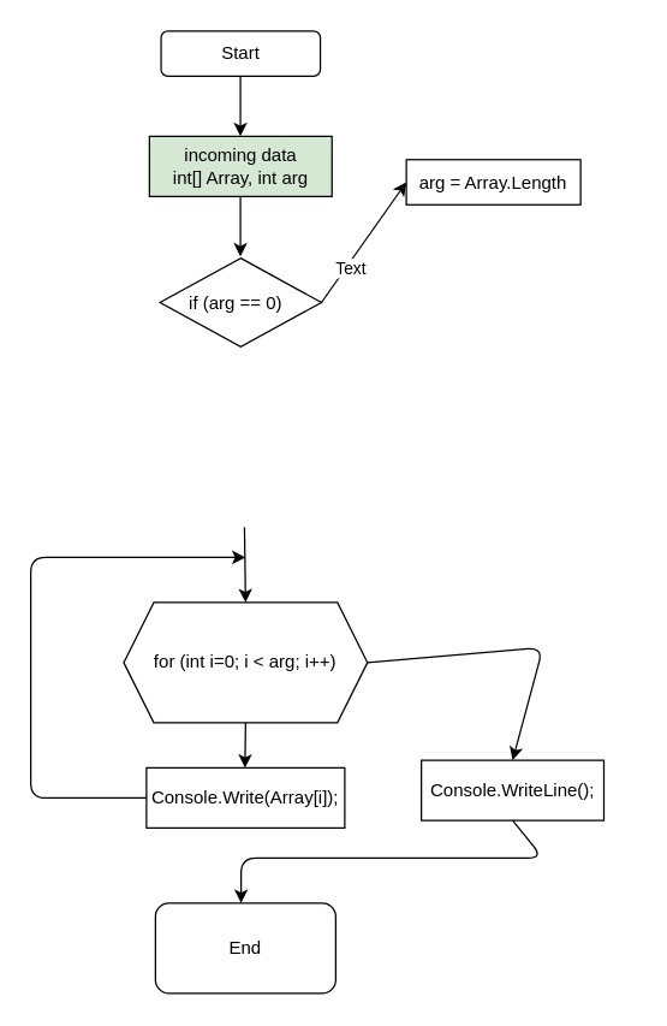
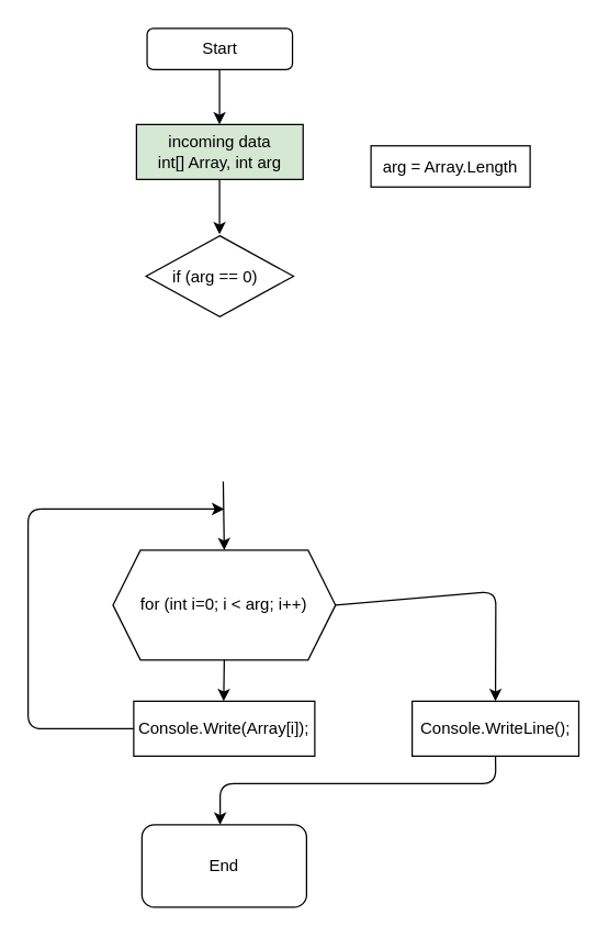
  <mxCell id="0" />
  <mxCell id="1" parent="0" />
  <mxCell id="2" value="Start" style="rounded=1;whiteSpace=wrap;html=1;" parent="1" vertex="1"><mxGeometry x="106.75" y="20" width="106" height="30" as="geometry" /></mxCell>
  <mxCell id="3" value="" style="endArrow=classic;html=1;" parent="1" edge="1"><mxGeometry width="50" height="50" relative="1" as="geometry"><mxPoint x="159.55" y="50" as="sourcePoint" /><mxPoint x="159.55" y="90" as="targetPoint" /></mxGeometry></mxCell>
  <mxCell id="4" value="if (arg == 0)&amp;nbsp;&amp;nbsp;" style="rhombus;whiteSpace=wrap;html=1;" parent="1" vertex="1"><mxGeometry x="106" y="171" width="107.5" height="59" as="geometry" /></mxCell>
  <mxCell id="5" value="" style="endArrow=classic;html=1;exitX=0.5;exitY=1;exitDx=0;exitDy=0;entryX=0.5;entryY=0;entryDx=0;entryDy=0;entryPerimeter=0;" parent="1" target="6" edge="1"><mxGeometry width="50" height="50" relative="1" as="geometry"><mxPoint x="162.25" y="350" as="sourcePoint" /><mxPoint x="163" y="390" as="targetPoint" /></mxGeometry></mxCell>
  <mxCell id="6" value="for (int i=0; i &amp;lt; arg; i++)" style="shape=hexagon;perimeter=hexagonPerimeter2;whiteSpace=wrap;html=1;fixedSize=1;" parent="1" vertex="1"><mxGeometry x="81.88" y="400" width="162.25" height="80" as="geometry" /></mxCell>
  <mxCell id="7" value="" style="endArrow=classic;html=1;exitX=0.5;exitY=1;exitDx=0;exitDy=0;" parent="1" source="6" edge="1"><mxGeometry width="50" height="50" relative="1" as="geometry"><mxPoint x="162.58" y="470" as="sourcePoint" /><mxPoint x="162.58" y="510" as="targetPoint" /></mxGeometry></mxCell>
- <mxCell id="8" value="&lt;span&gt;Console.WriteLine();&lt;/span&gt;" style="rounded=0;whiteSpace=wrap;html=1;" parent="1" vertex="1"><mxGeometry x="280" y="505" width="121.5" height="40" as="geometry" /></mxCell>
+ <mxCell id="8" value="&lt;span&gt;Console.WriteLine();&lt;/span&gt;" style="rounded=0;whiteSpace=wrap;html=1;" parent="1" vertex="1"><mxGeometry x="300" y="510" width="121.5" height="40" as="geometry" /></mxCell>
  <mxCell id="9" value="End" style="rounded=1;whiteSpace=wrap;html=1;" parent="1" vertex="1"><mxGeometry x="103" y="600" width="120" height="60" as="geometry" /></mxCell>
  <mxCell id="10" value="" style="endArrow=classic;html=1;exitX=0.5;exitY=1;exitDx=0;exitDy=0;" parent="1" source="8" edge="1"><mxGeometry width="50" height="50" relative="1" as="geometry"><mxPoint x="160" y="560" as="sourcePoint" /><mxPoint x="160" y="600" as="targetPoint" /><Array as="points"><mxPoint x="361" y="570" /><mxPoint x="160" y="570" /></Array></mxGeometry></mxCell>
  <mxCell id="11" value="&lt;span&gt;Console.Write(Array[i]);&lt;/span&gt;" style="rounded=0;whiteSpace=wrap;html=1;" parent="1" vertex="1"><mxGeometry x="97.01" y="510" width="132" height="40" as="geometry" /></mxCell>
  <mxCell id="12" value="" style="endArrow=classic;html=1;exitX=0;exitY=0.5;exitDx=0;exitDy=0;" parent="1" source="11" edge="1"><mxGeometry width="50" height="50" relative="1" as="geometry"><mxPoint x="440" y="540" as="sourcePoint" /><mxPoint x="163" y="370" as="targetPoint" /><Array as="points"><mxPoint x="20" y="530" /><mxPoint x="20" y="370" /></Array></mxGeometry></mxCell>
  <mxCell id="13" value="" style="endArrow=classic;html=1;entryX=0.5;entryY=0;entryDx=0;entryDy=0;exitX=1;exitY=0.5;exitDx=0;exitDy=0;" parent="1" source="6" target="8" edge="1"><mxGeometry width="50" height="50" relative="1" as="geometry"><mxPoint x="270" y="430" as="sourcePoint" /><mxPoint x="490" y="490" as="targetPoint" /><Array as="points"><mxPoint x="361" y="430" /></Array></mxGeometry></mxCell>
  <mxCell id="14" value="incoming data &lt;br&gt;int[] Array, int arg" style="rounded=0;whiteSpace=wrap;html=1;fillColor=#d5e8d4;" vertex="1" parent="1"><mxGeometry x="99" y="90" width="121.5" height="40" as="geometry" /></mxCell>
  <mxCell id="15" value="" style="endArrow=classic;html=1;" edge="1" parent="1"><mxGeometry width="50" height="50" relative="1" as="geometry"><mxPoint x="159.55" y="130" as="sourcePoint" /><mxPoint x="159.55" y="170" as="targetPoint" /></mxGeometry></mxCell>
  <mxCell id="16" value="&lt;span&gt;arg = Array.Length&lt;/span&gt;" style="rounded=0;whiteSpace=wrap;html=1;" vertex="1" parent="1"><mxGeometry x="270" y="105.5" width="116" height="30" as="geometry" /></mxCell>
- <mxCell id="17" value="" style="endArrow=classic;html=1;exitX=1;exitY=0.5;exitDx=0;exitDy=0;entryX=0;entryY=0.5;entryDx=0;entryDy=0;" edge="1" parent="1" source="4" target="16"><mxGeometry width="50" height="50" relative="1" as="geometry"><mxPoint x="320" y="230" as="sourcePoint" /><mxPoint x="370" y="180" as="targetPoint" /></mxGeometry></mxCell>
- <mxCell id="18" value="Text" style="edgeLabel;html=1;align=center;verticalAlign=middle;resizable=0;points=[];" vertex="1" connectable="0" parent="17"><mxGeometry x="-0.395" y="-2" relative="1" as="geometry"><mxPoint as="offset" /></mxGeometry></mxCell>
